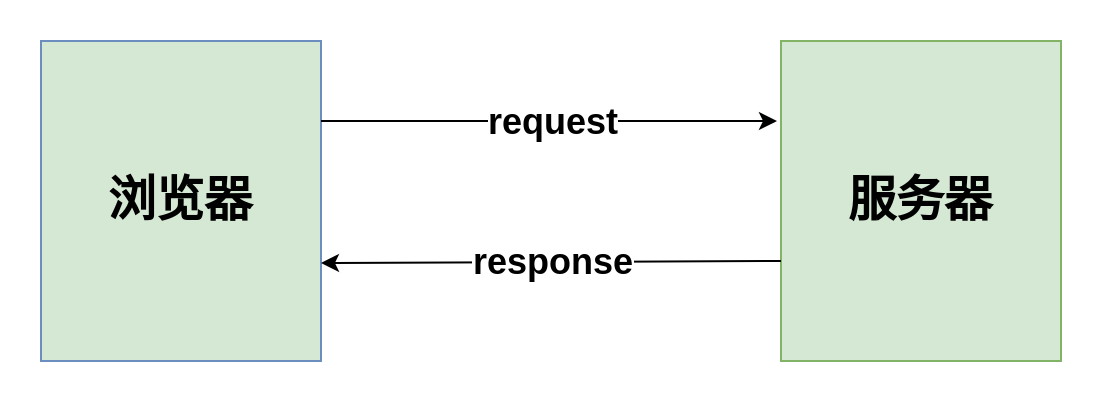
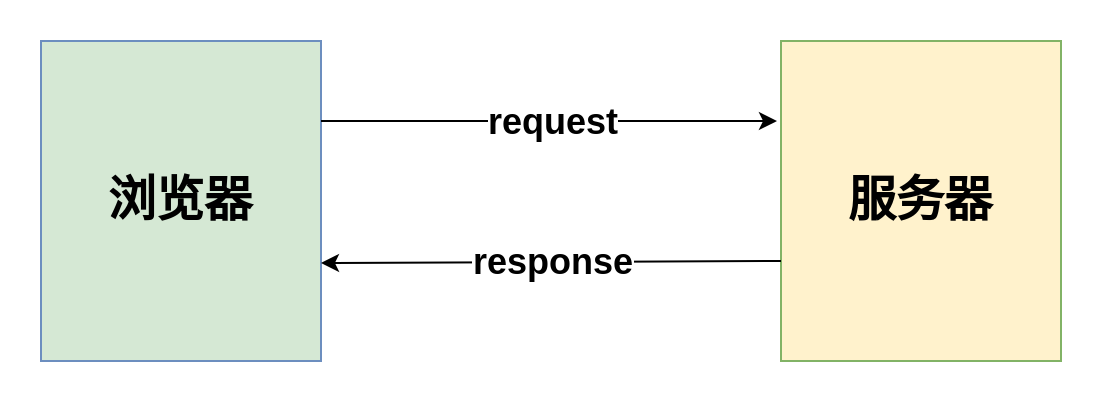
  <mxCell id="0" />
  <mxCell id="1" parent="0" />
  <mxCell id="2" value="&lt;h1&gt;浏览器&lt;/h1&gt;" style="rounded=0;whiteSpace=wrap;html=1;fillColor=#d5e8d4;strokeColor=#6c8ebf;" vertex="1" parent="1"><mxGeometry x="20" y="20" width="140" height="160" as="geometry" /></mxCell>
- <mxCell id="3" value="&lt;h1&gt;服务器&lt;/h1&gt;" style="rounded=0;whiteSpace=wrap;html=1;fillColor=#d5e8d4;strokeColor=#82b366;" vertex="1" parent="1"><mxGeometry x="390" y="20" width="140" height="160" as="geometry" /></mxCell>
+ <mxCell id="3" value="&lt;h1&gt;服务器&lt;/h1&gt;" style="rounded=0;whiteSpace=wrap;html=1;fillColor=#fff2cc;strokeColor=#82b366;" vertex="1" parent="1"><mxGeometry x="390" y="20" width="140" height="160" as="geometry" /></mxCell>
  <mxCell id="4" value="" style="endArrow=classic;html=1;exitX=1;exitY=0.25;exitDx=0;exitDy=0;" edge="1" parent="1" source="2"><mxGeometry width="50" height="50" relative="1" as="geometry"><mxPoint x="160" y="80" as="sourcePoint" /><mxPoint x="388" y="60" as="targetPoint" /></mxGeometry></mxCell>
  <mxCell id="5" value="&lt;h2&gt;request&lt;/h2&gt;" style="text;html=1;resizable=0;points=[];align=center;verticalAlign=middle;labelBackgroundColor=#ffffff;" vertex="1" connectable="0" parent="4"><mxGeometry x="-0.184" y="2" relative="1" as="geometry"><mxPoint x="22" y="2" as="offset" /></mxGeometry></mxCell>
  <mxCell id="6" value="" style="endArrow=classic;html=1;" edge="1" parent="1"><mxGeometry width="50" height="50" relative="1" as="geometry"><mxPoint x="390" y="130" as="sourcePoint" /><mxPoint x="160" y="131" as="targetPoint" /></mxGeometry></mxCell>
  <mxCell id="7" value="&lt;h2&gt;response&lt;/h2&gt;" style="text;html=1;resizable=0;points=[];align=center;verticalAlign=middle;labelBackgroundColor=#ffffff;" vertex="1" connectable="0" parent="6"><mxGeometry x="0.139" y="2" relative="1" as="geometry"><mxPoint x="16" y="-2.5" as="offset" /></mxGeometry></mxCell>
